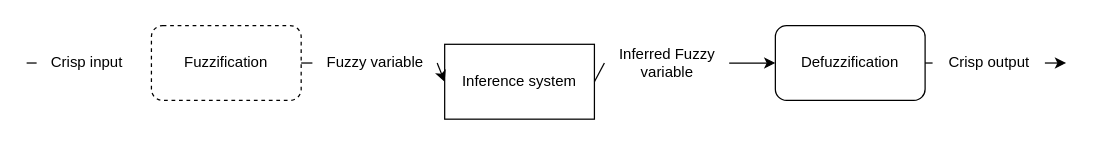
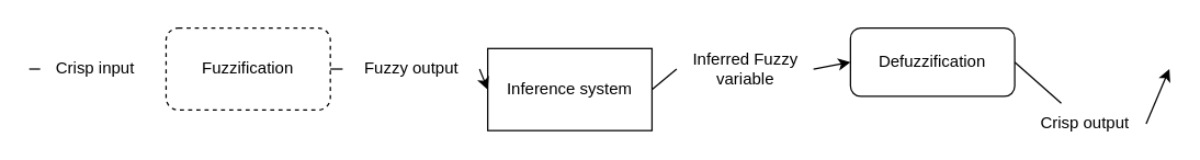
  <mxCell id="0" />
  <mxCell id="1" parent="0" />
  <mxCell id="2" value="Fuzzification" style="rounded=1;whiteSpace=wrap;html=1;dashed=1;" vertex="1" parent="1"><mxGeometry x="120" y="20" width="120" height="60" as="geometry" /></mxCell>
  <mxCell id="3" value="Inference system" style="rounded=0;whiteSpace=wrap;html=1;" vertex="1" parent="1"><mxGeometry x="355" y="35" width="120" height="60" as="geometry" /></mxCell>
- <mxCell id="4" value="Defuzzification" style="rounded=1;whiteSpace=wrap;html=1;" vertex="1" parent="1"><mxGeometry x="620" y="20" width="120" height="60" as="geometry" /></mxCell>
+ <mxCell id="4" value="Defuzzification" style="rounded=1;whiteSpace=wrap;html=1;" vertex="1" parent="1"><mxGeometry x="620" y="20" width="120" height="50" as="geometry" /></mxCell>
  <mxCell id="5" value="" style="endArrow=classic;html=1;rounded=0;entryX=0;entryY=0.5;entryDx=0;entryDy=0;exitX=1;exitY=0.5;exitDx=0;exitDy=0;startArrow=none;" edge="1" parent="1" source="9" target="3"><mxGeometry width="50" height="50" relative="1" as="geometry"><mxPoint x="30" y="60" as="sourcePoint" /><mxPoint x="100" y="60" as="targetPoint" /></mxGeometry></mxCell>
  <mxCell id="6" value="" style="endArrow=classic;html=1;rounded=0;entryX=0;entryY=0.5;entryDx=0;entryDy=0;exitX=1;exitY=0.5;exitDx=0;exitDy=0;startArrow=none;" edge="1" parent="1" source="11" target="4"><mxGeometry width="50" height="50" relative="1" as="geometry"><mxPoint x="40" y="70" as="sourcePoint" /><mxPoint x="110" y="70" as="targetPoint" /></mxGeometry></mxCell>
  <mxCell id="7" value="" style="endArrow=classic;html=1;rounded=0;exitX=1;exitY=0.5;exitDx=0;exitDy=0;startArrow=none;" edge="1" parent="1" source="15"><mxGeometry width="50" height="50" relative="1" as="geometry"><mxPoint x="63" y="80" as="sourcePoint" /><mxPoint x="853" y="50" as="targetPoint" /></mxGeometry></mxCell>
  <mxCell id="8" value="" style="endArrow=none;html=1;rounded=0;entryX=0;entryY=0.5;entryDx=0;entryDy=0;exitX=1;exitY=0.5;exitDx=0;exitDy=0;" edge="1" parent="1" source="2" target="9"><mxGeometry width="50" height="50" relative="1" as="geometry"><mxPoint x="210" y="50" as="sourcePoint" /><mxPoint x="290" y="50" as="targetPoint" /></mxGeometry></mxCell>
- <mxCell id="9" value="Fuzzy variable" style="text;html=1;align=center;verticalAlign=middle;resizable=0;points=[];autosize=1;strokeColor=none;fillColor=none;" vertex="1" parent="1"><mxGeometry x="249" y="35" width="100" height="30" as="geometry" /></mxCell>
+ <mxCell id="9" value="Fuzzy output" style="text;html=1;align=center;verticalAlign=middle;resizable=0;points=[];autosize=1;strokeColor=none;fillColor=none;" vertex="1" parent="1"><mxGeometry x="249" y="35" width="100" height="30" as="geometry" /></mxCell>
  <mxCell id="10" value="" style="endArrow=none;html=1;rounded=0;entryX=0;entryY=0.5;entryDx=0;entryDy=0;exitX=1;exitY=0.5;exitDx=0;exitDy=0;" edge="1" parent="1" source="3" target="11"><mxGeometry width="50" height="50" relative="1" as="geometry"><mxPoint x="450" y="50" as="sourcePoint" /><mxPoint x="550" y="50" as="targetPoint" /></mxGeometry></mxCell>
- <mxCell id="11" value="Inferred Fuzzy &lt;br&gt;variable" style="text;html=1;align=center;verticalAlign=middle;resizable=0;points=[];autosize=1;strokeColor=none;fillColor=none;" vertex="1" parent="1"><mxGeometry x="483" y="30" width="100" height="40" as="geometry" /></mxCell>
+ <mxCell id="11" value="Inferred Fuzzy &lt;br&gt;variable" style="text;html=1;align=center;verticalAlign=middle;resizable=0;points=[];autosize=1;strokeColor=none;fillColor=none;" vertex="1" parent="1"><mxGeometry x="493" y="30" width="100" height="40" as="geometry" /></mxCell>
  <mxCell id="12" value="" style="endArrow=none;html=1;rounded=0;entryX=0;entryY=0.5;entryDx=0;entryDy=0;" edge="1" parent="1" target="13"><mxGeometry width="50" height="50" relative="1" as="geometry"><mxPoint x="20" y="50" as="sourcePoint" /><mxPoint x="70" y="50" as="targetPoint" /></mxGeometry></mxCell>
  <mxCell id="13" value="Crisp input" style="text;html=1;align=center;verticalAlign=middle;resizable=0;points=[];autosize=1;strokeColor=none;fillColor=none;" vertex="1" parent="1"><mxGeometry x="28" y="35" width="80" height="30" as="geometry" /></mxCell>
  <mxCell id="14" value="" style="endArrow=none;html=1;rounded=0;exitX=1;exitY=0.5;exitDx=0;exitDy=0;" edge="1" parent="1" source="4" target="15"><mxGeometry width="50" height="50" relative="1" as="geometry"><mxPoint x="740" y="50" as="sourcePoint" /><mxPoint x="824" y="50" as="targetPoint" /></mxGeometry></mxCell>
- <mxCell id="15" value="Crisp output" style="text;html=1;align=center;verticalAlign=middle;resizable=0;points=[];autosize=1;strokeColor=none;fillColor=none;" vertex="1" parent="1"><mxGeometry x="746" y="35" width="90" height="30" as="geometry" /></mxCell>
+ <mxCell id="15" value="Crisp output" style="text;html=1;align=center;verticalAlign=middle;resizable=0;points=[];autosize=1;strokeColor=none;fillColor=none;" vertex="1" parent="1"><mxGeometry x="746" y="75" width="90" height="30" as="geometry" /></mxCell>
